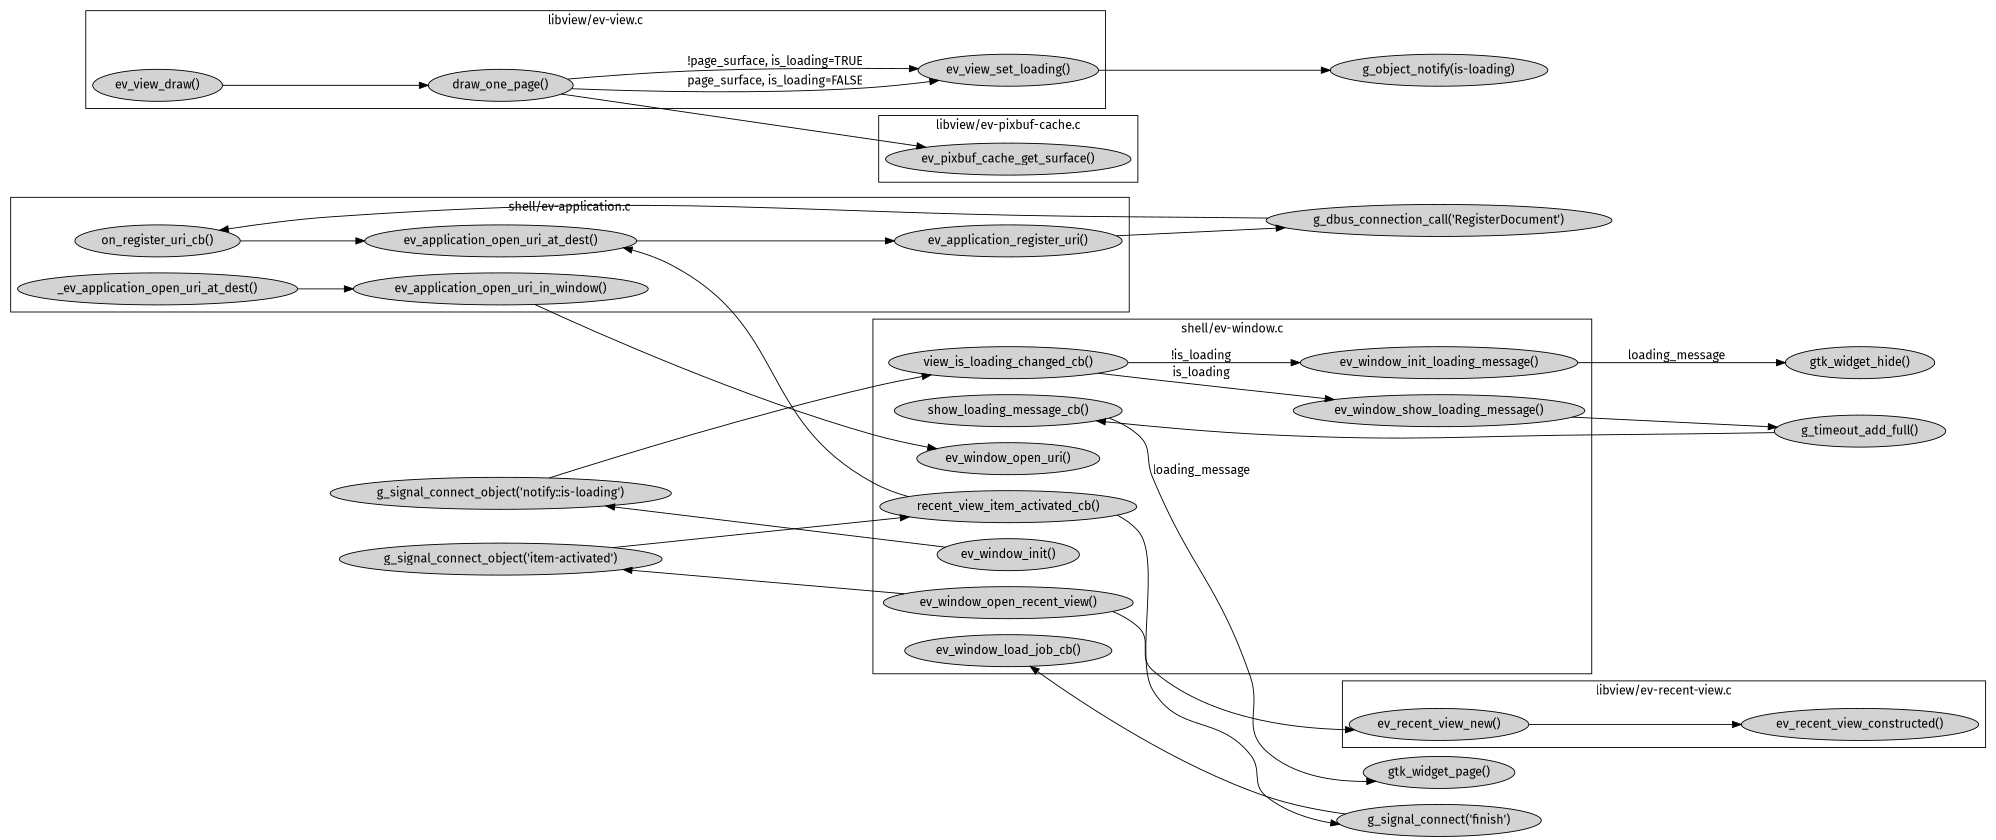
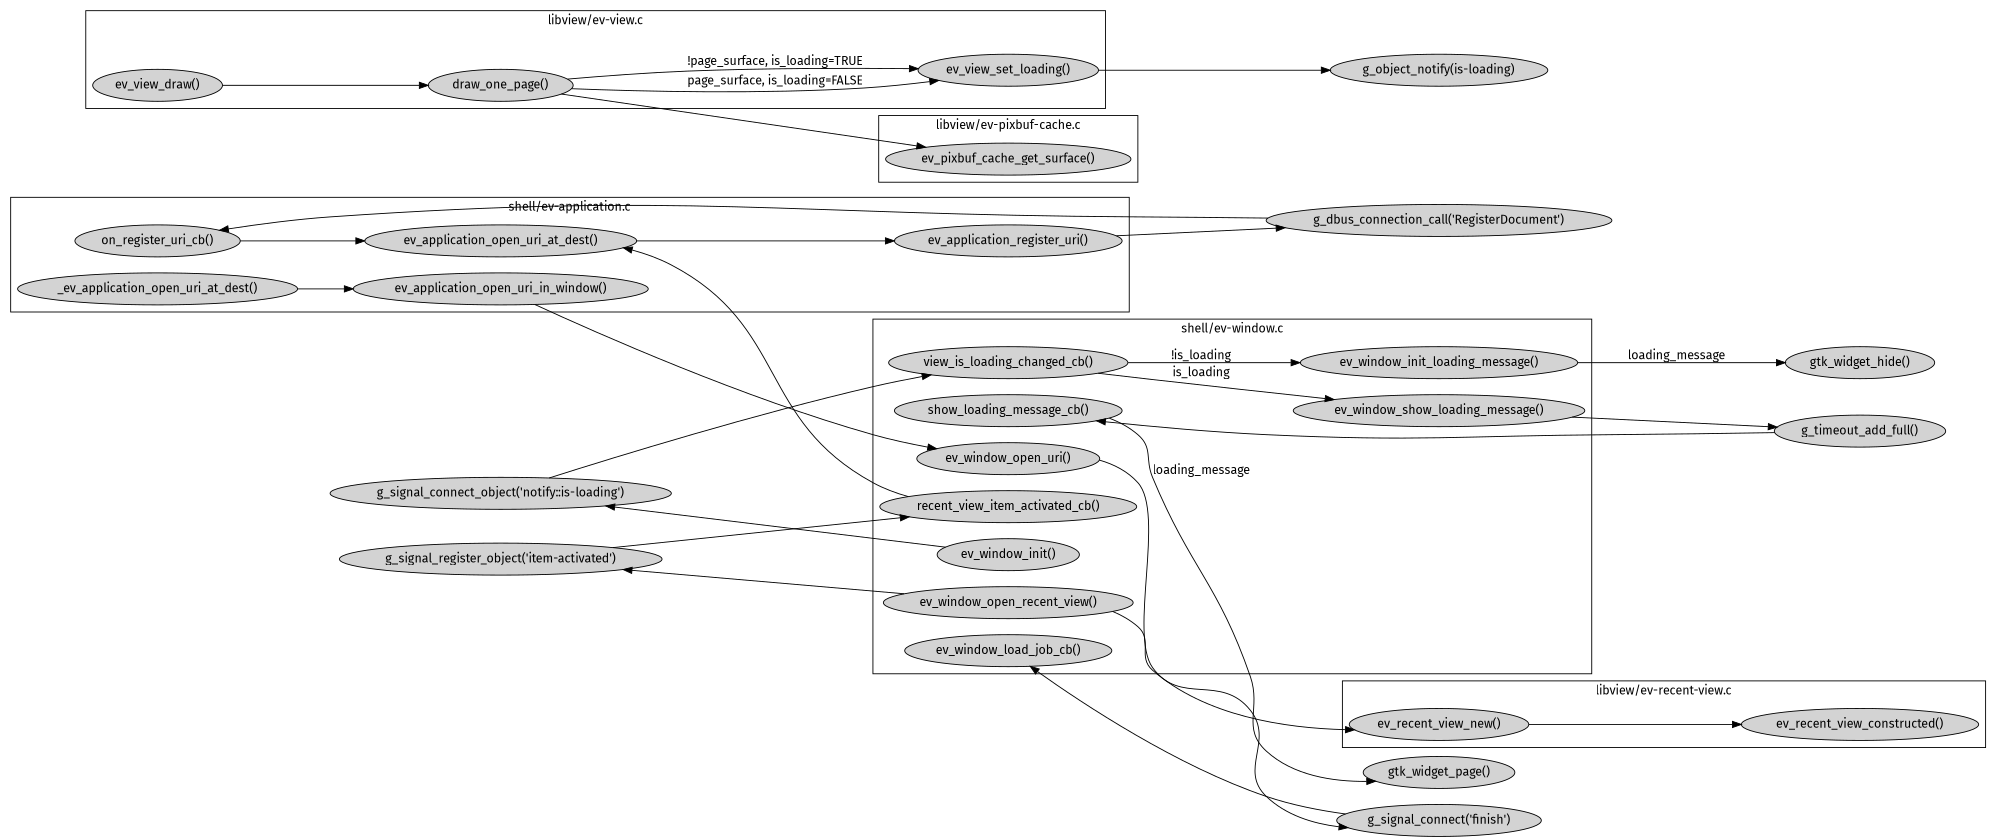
  digraph {
    fontname="Fira Sans"
    rankdir=LR
    node [fontname="Fira Sans" style=filled]
    edge [fontname="Fira Sans"]
    "ev_application_open_uri_at_dest()"
    "ev_application_register_uri()"
    "on_register_uri_cb()"
    "_ev_application_open_uri_at_dest()"
    "ev_application_open_uri_in_window()"
    "ev_window_init()"
    "ev_window_open_recent_view()"
    "ev_window_open_uri()"
    "ev_window_load_job_cb()"
    "recent_view_item_activated_cb()"
    "view_is_loading_changed_cb()"
    "ev_window_show_loading_message()"
    n13 [label="ev_window_init_loading_message()"]
    "show_loading_message_cb()"
    "ev_view_draw()"
    "draw_one_page()"
    "ev_view_set_loading()"
    "ev_recent_view_new()"
    "ev_recent_view_constructed()"
    "ev_pixbuf_cache_get_surface()"
    "g_dbus_connection_call('RegisterDocument')"
    "g_signal_connect_object('notify::is-loading')"
-   "g_signal_connect_object('item-activated')"
+   "g_signal_connect_object('item-activated')" [label="g_signal_register_object('item-activated')"]
    "g_signal_connect('finish')"
    "g_timeout_add_full()"
    "gtk_widget_hide()"
    n27 [label="gtk_widget_page()"]
    "g_object_notify(is-loading)"
    subgraph cluster_1 {
      label="shell/ev-application.c"
      "ev_application_open_uri_at_dest()"
      "ev_application_register_uri()"
      "on_register_uri_cb()"
      "_ev_application_open_uri_at_dest()"
      "ev_application_open_uri_in_window()"
    }
    subgraph cluster_2 {
      label="shell/ev-window.c"
      "ev_window_init()"
      "ev_window_open_recent_view()"
      "ev_window_open_uri()"
      "ev_window_load_job_cb()"
      "recent_view_item_activated_cb()"
      "view_is_loading_changed_cb()"
      "ev_window_show_loading_message()"
      n13
      "show_loading_message_cb()"
    }
    subgraph cluster_3 {
      label="libview/ev-view.c"
      "ev_view_draw()"
      "draw_one_page()"
      "ev_view_set_loading()"
    }
    subgraph cluster_4 {
      label="libview/ev-recent-view.c"
      "ev_recent_view_new()"
      "ev_recent_view_constructed()"
    }
    subgraph cluster_5 {
      label="libview/ev-pixbuf-cache.c"
      "ev_pixbuf_cache_get_surface()"
    }
    "ev_application_open_uri_at_dest()" -> "ev_application_register_uri()"
    "ev_application_register_uri()" -> "g_dbus_connection_call('RegisterDocument')"
    "on_register_uri_cb()" -> "ev_application_open_uri_at_dest()"
    "_ev_application_open_uri_at_dest()" -> "ev_application_open_uri_in_window()"
    "ev_application_open_uri_in_window()" -> "ev_window_open_uri()"
    "ev_window_init()" -> "g_signal_connect_object('notify::is-loading')"
    "ev_window_open_recent_view()" -> "ev_recent_view_new()"
    "ev_window_open_recent_view()" -> "g_signal_connect_object('item-activated')"
-   "recent_view_item_activated_cb()" -> "g_signal_connect('finish')"
+   "ev_window_open_uri()" -> "g_signal_connect('finish')"
    "recent_view_item_activated_cb()" -> "ev_application_open_uri_at_dest()"
    "view_is_loading_changed_cb()" -> "ev_window_show_loading_message()" [label=is_loading]
    "view_is_loading_changed_cb()" -> n13 [label="!is_loading"]
    "ev_window_show_loading_message()" -> "g_timeout_add_full()"
    n13 -> "gtk_widget_hide()" [label=loading_message]
    "show_loading_message_cb()" -> n27 [label=loading_message]
    "ev_view_draw()" -> "draw_one_page()"
    "draw_one_page()" -> "ev_view_set_loading()" [label="!page_surface, is_loading=TRUE"]
    "draw_one_page()" -> "ev_view_set_loading()" [label="page_surface, is_loading=FALSE"]
    "draw_one_page()" -> "ev_pixbuf_cache_get_surface()"
    "ev_view_set_loading()" -> "g_object_notify(is-loading)"
    "ev_recent_view_new()" -> "ev_recent_view_constructed()"
    "g_dbus_connection_call('RegisterDocument')" -> "on_register_uri_cb()"
    "g_signal_connect_object('notify::is-loading')" -> "view_is_loading_changed_cb()"
    "g_signal_connect_object('item-activated')" -> "recent_view_item_activated_cb()"
    "g_signal_connect('finish')" -> "ev_window_load_job_cb()"
    "g_timeout_add_full()" -> "show_loading_message_cb()"
  }
